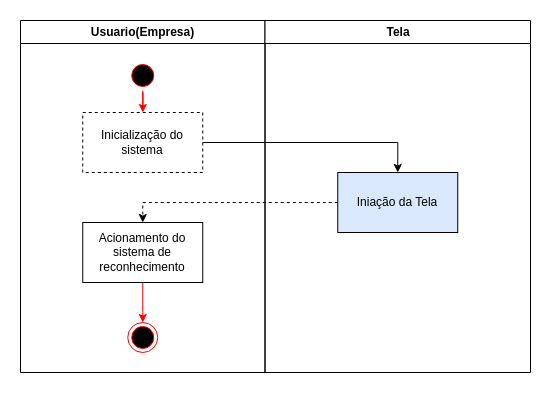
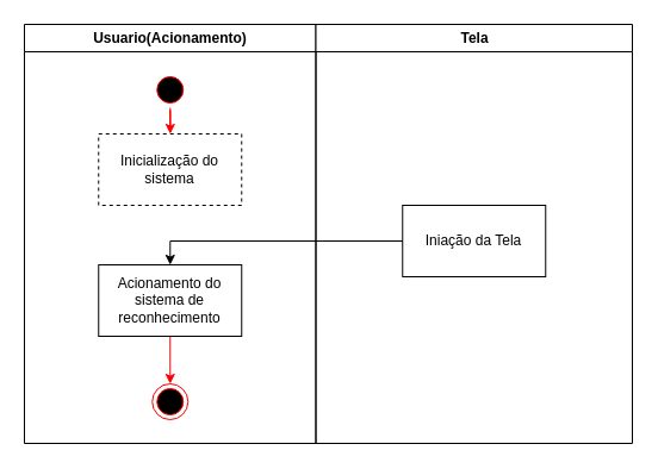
  <mxCell id="0" />
  <mxCell id="1" parent="0" />
- <mxCell id="2" value="Usuario(Empresa)" style="swimlane;whiteSpace=wrap" parent="1" vertex="1"><mxGeometry x="20" y="20" width="244.5" height="352" as="geometry" /></mxCell>
+ <mxCell id="2" value="Usuario(Acionamento)" style="swimlane;whiteSpace=wrap" parent="1" vertex="1"><mxGeometry x="20" y="20" width="244.5" height="352" as="geometry" /></mxCell>
  <mxCell id="3" style="edgeStyle=orthogonalEdgeStyle;rounded=0;orthogonalLoop=1;jettySize=auto;html=1;strokeColor=#ff0000;" edge="1" parent="2" source="4" target="5"><mxGeometry relative="1" as="geometry" /></mxCell>
  <mxCell id="4" value="" style="ellipse;shape=startState;fillColor=#000000;strokeColor=#ff0000;" parent="2" vertex="1"><mxGeometry x="107.25" y="40" width="30" height="30" as="geometry" /></mxCell>
  <mxCell id="5" value="Inicialização do sistema" style="rounded=0;whiteSpace=wrap;html=1;dashed=1;" vertex="1" parent="2"><mxGeometry x="62.25" y="92" width="120" height="60" as="geometry" /></mxCell>
  <mxCell id="6" style="edgeStyle=orthogonalEdgeStyle;rounded=0;orthogonalLoop=1;jettySize=auto;html=1;entryX=0.5;entryY=0;entryDx=0;entryDy=0;strokeColor=#ff0000;" edge="1" parent="2" source="7" target="8"><mxGeometry relative="1" as="geometry" /></mxCell>
  <mxCell id="7" value="Acionamento do sistema de reconhecimento" style="rounded=0;whiteSpace=wrap;html=1;" vertex="1" parent="2"><mxGeometry x="62.25" y="202" width="120" height="60" as="geometry" /></mxCell>
  <mxCell id="8" value="" style="ellipse;html=1;shape=endState;fillColor=#000000;strokeColor=#ff0000;" vertex="1" parent="2"><mxGeometry x="107.25" y="302" width="30" height="30" as="geometry" /></mxCell>
  <mxCell id="9" value="Tela" style="swimlane;whiteSpace=wrap" parent="1" vertex="1"><mxGeometry x="264.5" y="20" width="265.5" height="352" as="geometry" /></mxCell>
- <mxCell id="10" value="Iniação da Tela" style="rounded=0;whiteSpace=wrap;html=1;fillColor=#dae8fc;" vertex="1" parent="9"><mxGeometry x="72.75" y="152" width="120" height="60" as="geometry" /></mxCell>
- <mxCell id="11" style="edgeStyle=orthogonalEdgeStyle;rounded=0;orthogonalLoop=1;jettySize=auto;html=1;entryX=0.5;entryY=0;entryDx=0;entryDy=0;dashed=1;" edge="1" parent="1" source="10" target="7"><mxGeometry relative="1" as="geometry" /></mxCell>
- <mxCell id="12" style="edgeStyle=orthogonalEdgeStyle;rounded=0;orthogonalLoop=1;jettySize=auto;html=1;entryX=0.5;entryY=0;entryDx=0;entryDy=0;" edge="1" parent="1" source="5" target="10"><mxGeometry relative="1" as="geometry" /></mxCell>
+ <mxCell id="10" value="Iniação da Tela" style="rounded=0;whiteSpace=wrap;html=1;" vertex="1" parent="9"><mxGeometry x="72.75" y="152" width="120" height="60" as="geometry" /></mxCell>
+ <mxCell id="11" style="edgeStyle=orthogonalEdgeStyle;rounded=0;orthogonalLoop=1;jettySize=auto;html=1;entryX=0.5;entryY=0;entryDx=0;entryDy=0;" edge="1" parent="1" source="10" target="7"><mxGeometry relative="1" as="geometry" /></mxCell>
